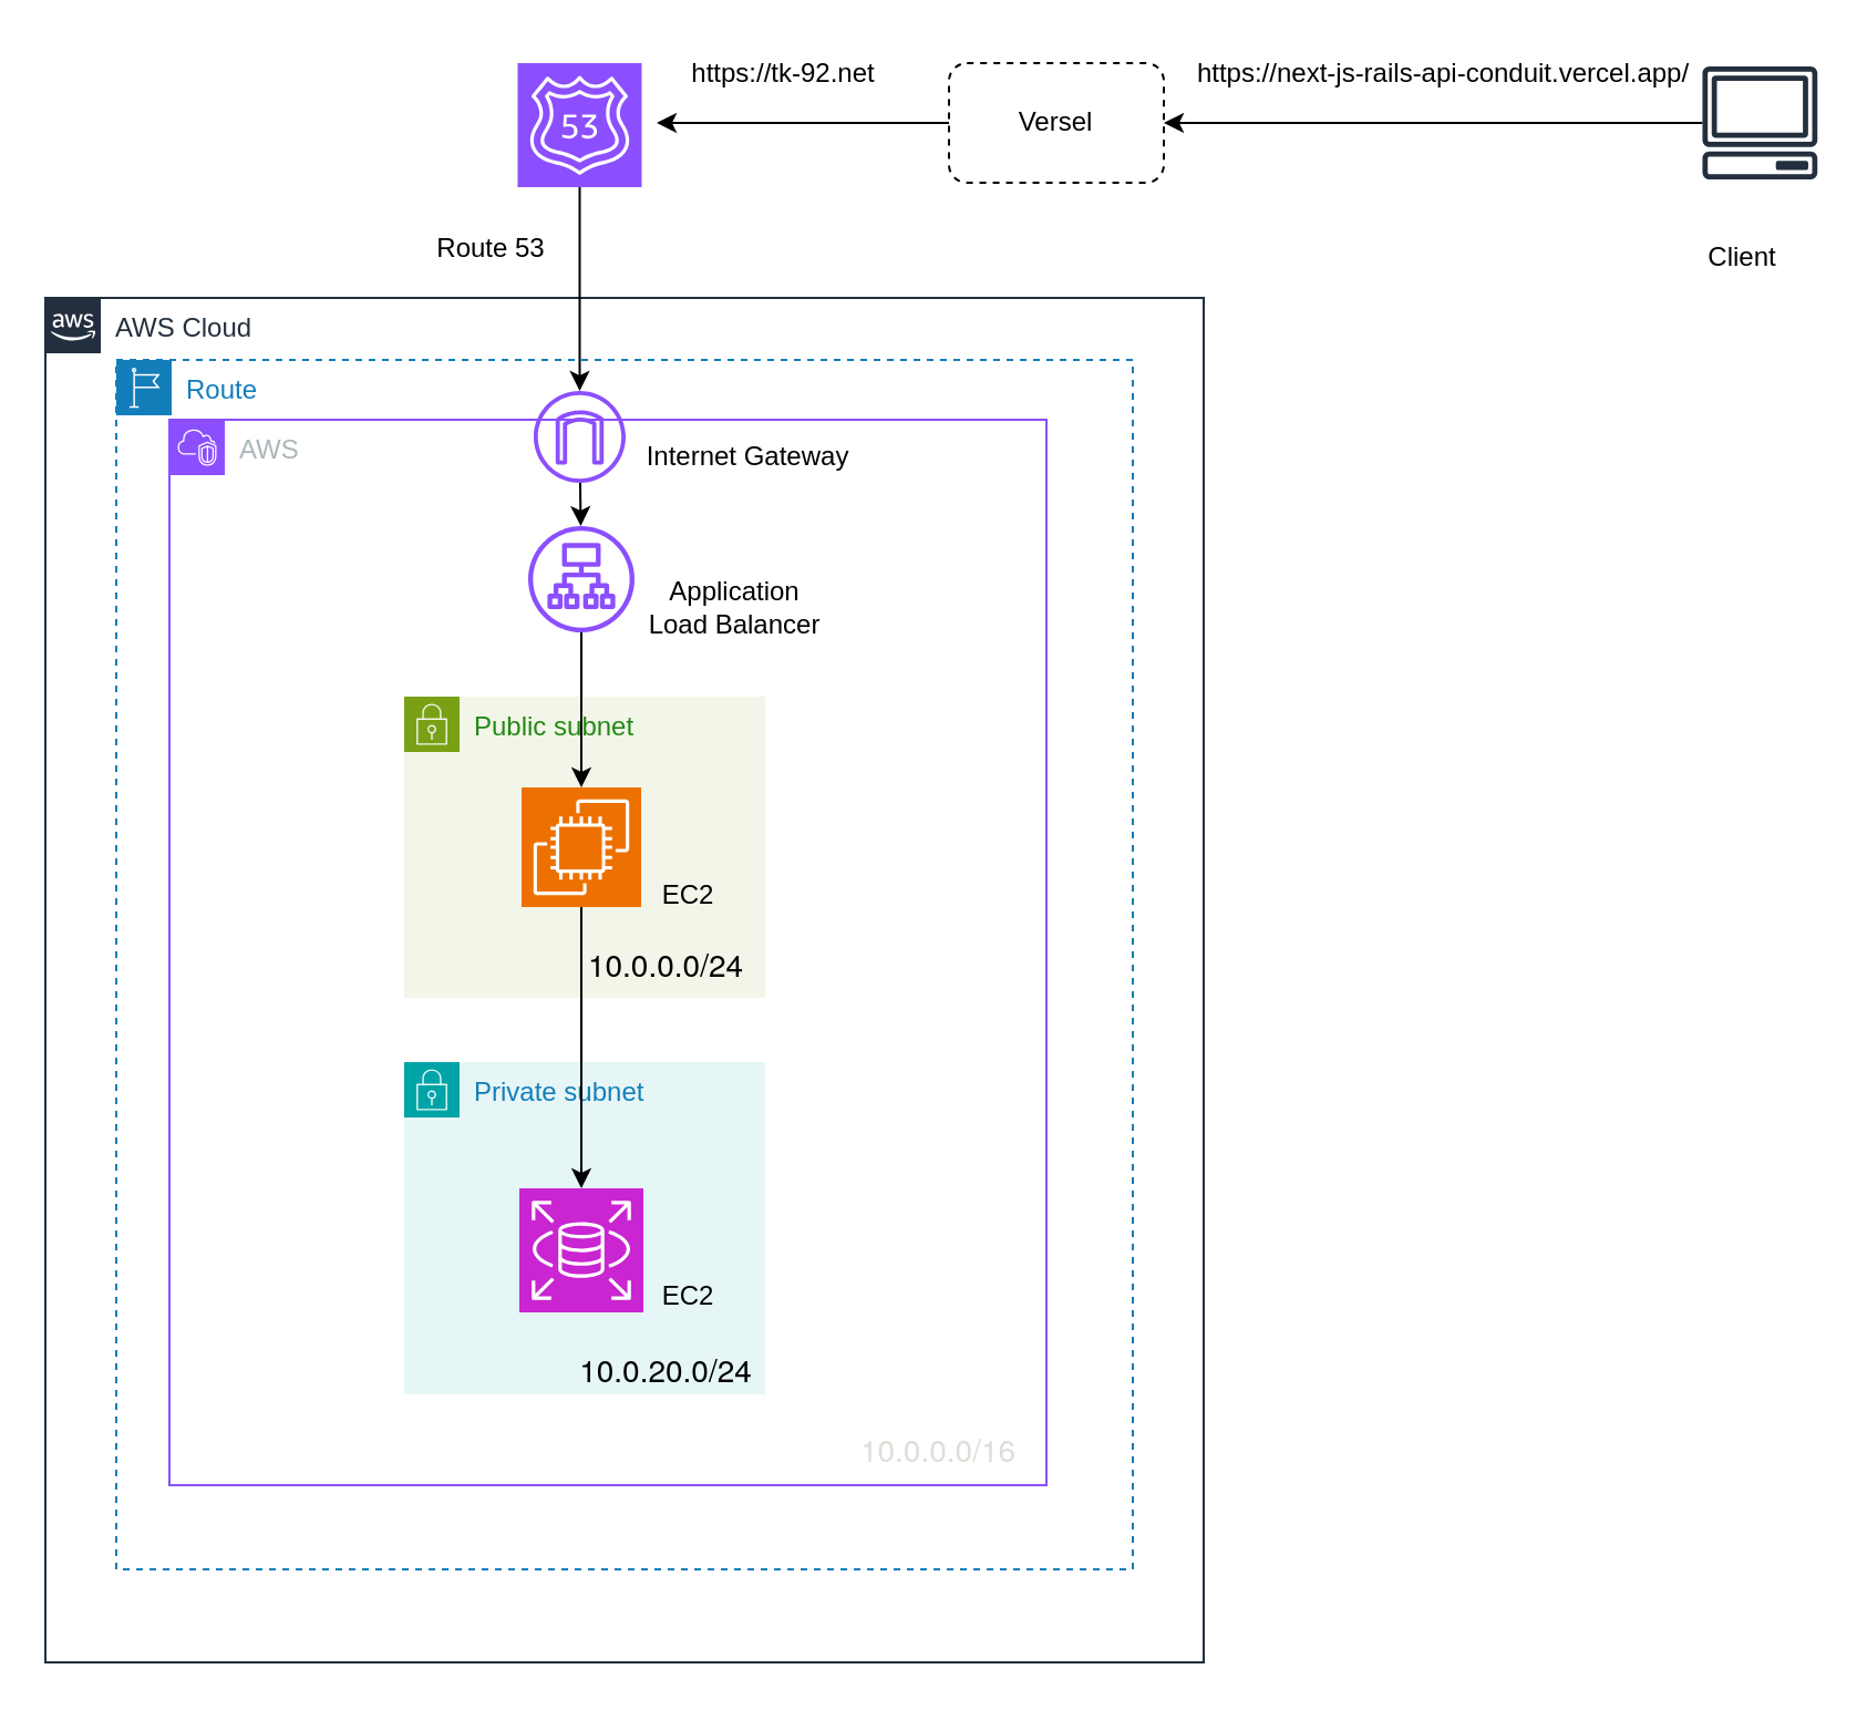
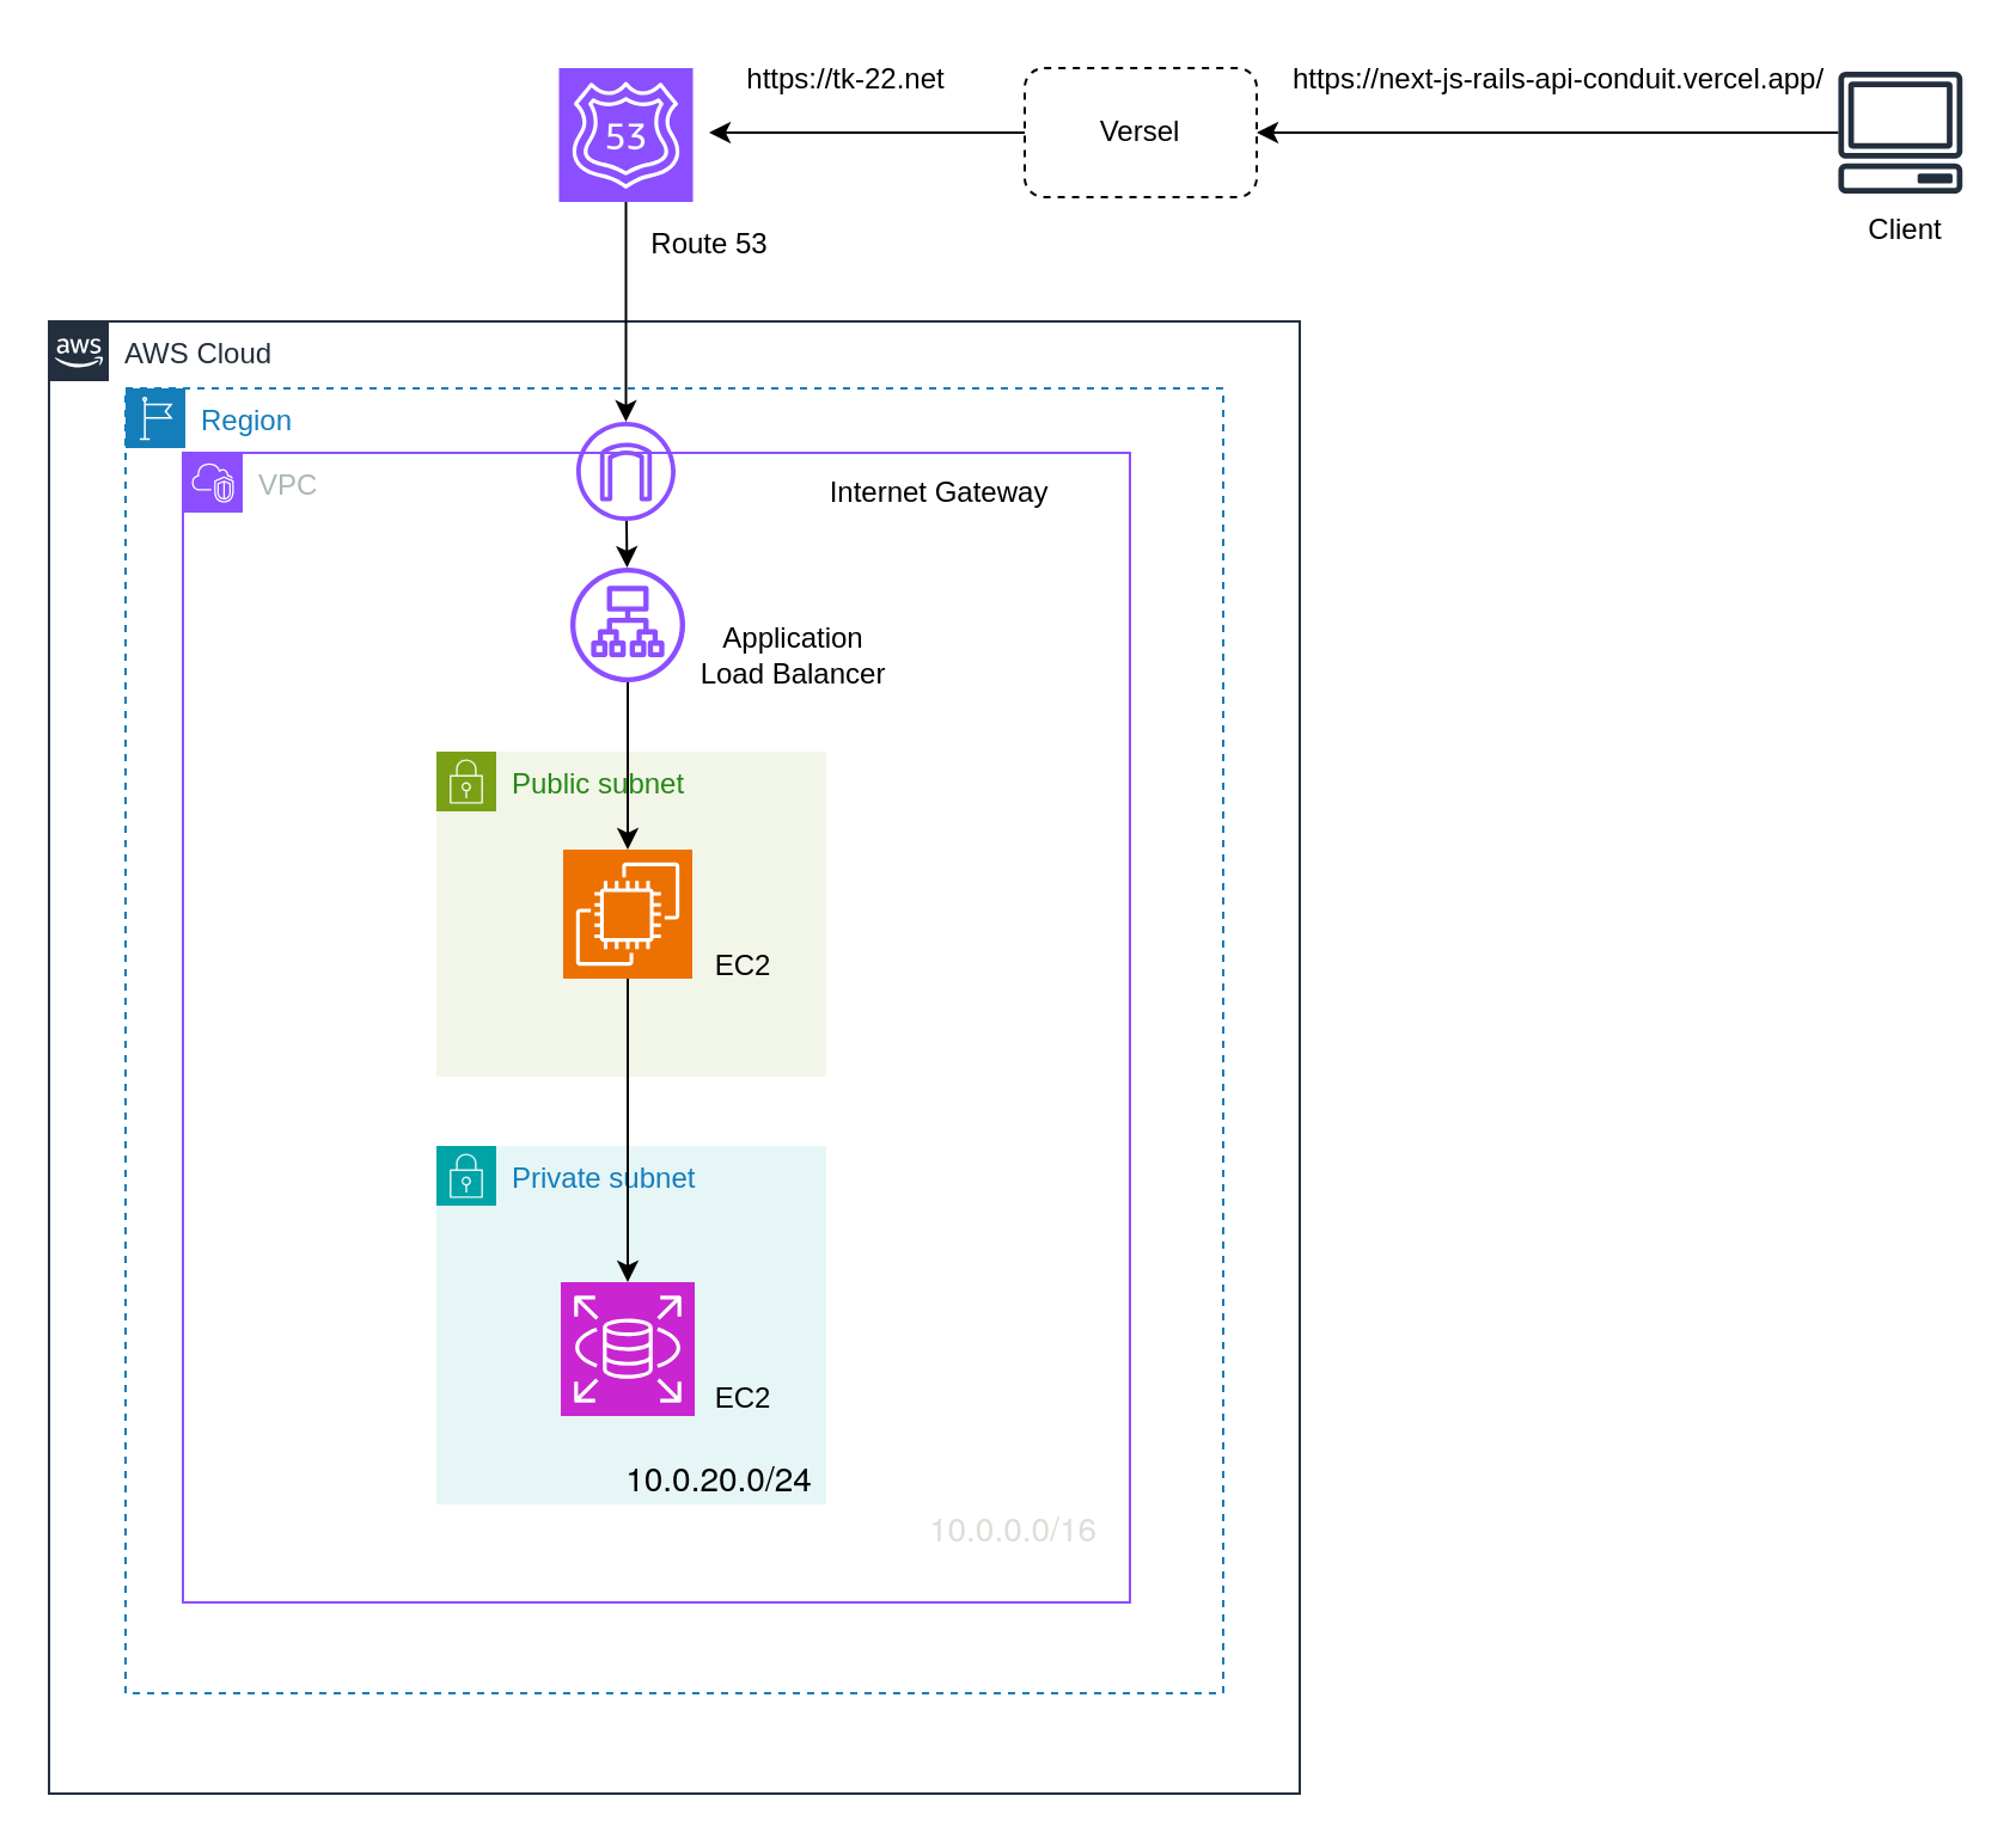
  <mxCell id="0" />
  <mxCell id="1" parent="0" />
  <mxCell id="2" value="AWS Cloud" style="points=[[0,0],[0.25,0],[0.5,0],[0.75,0],[1,0],[1,0.25],[1,0.5],[1,0.75],[1,1],[0.75,1],[0.5,1],[0.25,1],[0,1],[0,0.75],[0,0.5],[0,0.25]];outlineConnect=0;gradientColor=none;html=1;whiteSpace=wrap;fontSize=12;fontStyle=0;container=1;pointerEvents=0;collapsible=0;recursiveResize=0;shape=mxgraph.aws4.group;grIcon=mxgraph.aws4.group_aws_cloud_alt;strokeColor=#232F3E;fillColor=none;verticalAlign=top;align=left;spacingLeft=30;fontColor=#232F3E;dashed=0;" parent="1" vertex="1"><mxGeometry x="20" y="134" width="523" height="616" as="geometry" /></mxCell>
- <mxCell id="3" value="AWS" style="points=[[0,0],[0.25,0],[0.5,0],[0.75,0],[1,0],[1,0.25],[1,0.5],[1,0.75],[1,1],[0.75,1],[0.5,1],[0.25,1],[0,1],[0,0.75],[0,0.5],[0,0.25]];outlineConnect=0;gradientColor=none;html=1;whiteSpace=wrap;fontSize=12;fontStyle=0;container=1;pointerEvents=0;collapsible=0;recursiveResize=0;shape=mxgraph.aws4.group;grIcon=mxgraph.aws4.group_vpc2;strokeColor=#8C4FFF;fillColor=none;verticalAlign=top;align=left;spacingLeft=30;fontColor=#AAB7B8;dashed=0;" parent="2" vertex="1"><mxGeometry x="56" y="55" width="396" height="481" as="geometry" /></mxCell>
+ <mxCell id="3" value="VPC" style="points=[[0,0],[0.25,0],[0.5,0],[0.75,0],[1,0],[1,0.25],[1,0.5],[1,0.75],[1,1],[0.75,1],[0.5,1],[0.25,1],[0,1],[0,0.75],[0,0.5],[0,0.25]];outlineConnect=0;gradientColor=none;html=1;whiteSpace=wrap;fontSize=12;fontStyle=0;container=1;pointerEvents=0;collapsible=0;recursiveResize=0;shape=mxgraph.aws4.group;grIcon=mxgraph.aws4.group_vpc2;strokeColor=#8C4FFF;fillColor=none;verticalAlign=top;align=left;spacingLeft=30;fontColor=#AAB7B8;dashed=0;" parent="2" vertex="1"><mxGeometry x="56" y="55" width="396" height="481" as="geometry" /></mxCell>
  <mxCell id="4" value="Private subnet" style="points=[[0,0],[0.25,0],[0.5,0],[0.75,0],[1,0],[1,0.25],[1,0.5],[1,0.75],[1,1],[0.75,1],[0.5,1],[0.25,1],[0,1],[0,0.75],[0,0.5],[0,0.25]];outlineConnect=0;gradientColor=none;html=1;whiteSpace=wrap;fontSize=12;fontStyle=0;container=1;pointerEvents=0;collapsible=0;recursiveResize=0;shape=mxgraph.aws4.group;grIcon=mxgraph.aws4.group_security_group;grStroke=0;strokeColor=#00A4A6;fillColor=#E6F6F7;verticalAlign=top;align=left;spacingLeft=30;fontColor=#147EBA;dashed=0;" parent="3" vertex="1"><mxGeometry x="106" y="290" width="163" height="150" as="geometry" /></mxCell>
  <mxCell id="5" value="" style="sketch=0;points=[[0,0,0],[0.25,0,0],[0.5,0,0],[0.75,0,0],[1,0,0],[0,1,0],[0.25,1,0],[0.5,1,0],[0.75,1,0],[1,1,0],[0,0.25,0],[0,0.5,0],[0,0.75,0],[1,0.25,0],[1,0.5,0],[1,0.75,0]];outlineConnect=0;fontColor=#232F3E;fillColor=#C925D1;strokeColor=#ffffff;dashed=0;verticalLabelPosition=bottom;verticalAlign=top;align=center;html=1;fontSize=12;fontStyle=0;aspect=fixed;shape=mxgraph.aws4.resourceIcon;resIcon=mxgraph.aws4.rds;" parent="4" vertex="1"><mxGeometry x="52" y="57" width="56" height="56" as="geometry" /></mxCell>
  <mxCell id="6" value="Public subnet" style="points=[[0,0],[0.25,0],[0.5,0],[0.75,0],[1,0],[1,0.25],[1,0.5],[1,0.75],[1,1],[0.75,1],[0.5,1],[0.25,1],[0,1],[0,0.75],[0,0.5],[0,0.25]];outlineConnect=0;gradientColor=none;html=1;whiteSpace=wrap;fontSize=12;fontStyle=0;container=1;pointerEvents=0;collapsible=0;recursiveResize=0;shape=mxgraph.aws4.group;grIcon=mxgraph.aws4.group_security_group;grStroke=0;strokeColor=#7AA116;fillColor=#F2F6E8;verticalAlign=top;align=left;spacingLeft=30;fontColor=#248814;dashed=0;" parent="3" vertex="1"><mxGeometry x="106" y="125" width="163" height="136" as="geometry" /></mxCell>
- <mxCell id="7" value="Route" style="points=[[0,0],[0.25,0],[0.5,0],[0.75,0],[1,0],[1,0.25],[1,0.5],[1,0.75],[1,1],[0.75,1],[0.5,1],[0.25,1],[0,1],[0,0.75],[0,0.5],[0,0.25]];outlineConnect=0;gradientColor=none;html=1;whiteSpace=wrap;fontSize=12;fontStyle=0;container=1;pointerEvents=0;collapsible=0;recursiveResize=0;shape=mxgraph.aws4.group;grIcon=mxgraph.aws4.group_region;strokeColor=#147EBA;fillColor=none;verticalAlign=top;align=left;spacingLeft=30;fontColor=#147EBA;dashed=1;" parent="2" vertex="1"><mxGeometry x="32" y="28" width="459" height="546" as="geometry" /></mxCell>
+ <mxCell id="7" value="Region" style="points=[[0,0],[0.25,0],[0.5,0],[0.75,0],[1,0],[1,0.25],[1,0.5],[1,0.75],[1,1],[0.75,1],[0.5,1],[0.25,1],[0,1],[0,0.75],[0,0.5],[0,0.25]];outlineConnect=0;gradientColor=none;html=1;whiteSpace=wrap;fontSize=12;fontStyle=0;container=1;pointerEvents=0;collapsible=0;recursiveResize=0;shape=mxgraph.aws4.group;grIcon=mxgraph.aws4.group_region;strokeColor=#147EBA;fillColor=none;verticalAlign=top;align=left;spacingLeft=30;fontColor=#147EBA;dashed=1;" parent="2" vertex="1"><mxGeometry x="32" y="28" width="459" height="546" as="geometry" /></mxCell>
  <mxCell id="8" value="" style="sketch=0;outlineConnect=0;fontColor=#232F3E;gradientColor=none;fillColor=#8C4FFF;strokeColor=none;dashed=0;verticalLabelPosition=bottom;verticalAlign=top;align=center;html=1;fontSize=12;fontStyle=0;aspect=fixed;pointerEvents=1;shape=mxgraph.aws4.application_load_balancer;" parent="7" vertex="1"><mxGeometry x="186" y="75" width="48" height="48" as="geometry" /></mxCell>
  <mxCell id="9" value="Application&lt;br&gt;Load Balancer" style="text;html=1;align=center;verticalAlign=middle;resizable=0;points=[];autosize=1;strokeColor=none;fillColor=none;" parent="7" vertex="1"><mxGeometry x="231.25" y="91" width="95" height="41" as="geometry" /></mxCell>
  <mxCell id="10" value="" style="sketch=0;points=[[0,0,0],[0.25,0,0],[0.5,0,0],[0.75,0,0],[1,0,0],[0,1,0],[0.25,1,0],[0.5,1,0],[0.75,1,0],[1,1,0],[0,0.25,0],[0,0.5,0],[0,0.75,0],[1,0.25,0],[1,0.5,0],[1,0.75,0]];outlineConnect=0;fontColor=#232F3E;fillColor=#ED7100;strokeColor=#ffffff;dashed=0;verticalLabelPosition=bottom;verticalAlign=top;align=center;html=1;fontSize=12;fontStyle=0;aspect=fixed;shape=mxgraph.aws4.resourceIcon;resIcon=mxgraph.aws4.ec2;" parent="7" vertex="1"><mxGeometry x="183" y="193" width="54" height="54" as="geometry" /></mxCell>
  <mxCell id="11" style="edgeStyle=none;html=1;entryX=0.5;entryY=0;entryDx=0;entryDy=0;entryPerimeter=0;" parent="7" source="8" target="10" edge="1"><mxGeometry relative="1" as="geometry" /></mxCell>
  <mxCell id="12" value="&lt;font style=&quot;&quot; color=&quot;#000000&quot;&gt;EC2&lt;/font&gt;" style="text;html=1;align=center;verticalAlign=middle;resizable=0;points=[];autosize=1;strokeColor=none;fillColor=none;" parent="7" vertex="1"><mxGeometry x="237" y="229" width="41" height="26" as="geometry" /></mxCell>
  <mxCell id="13" value="&lt;font style=&quot;&quot; color=&quot;#000000&quot;&gt;EC2&lt;/font&gt;" style="text;html=1;align=center;verticalAlign=middle;resizable=0;points=[];autosize=1;strokeColor=none;fillColor=none;" parent="7" vertex="1"><mxGeometry x="237" y="410" width="41" height="26" as="geometry" /></mxCell>
- <mxCell id="14" value="Internet Gateway" style="text;html=1;align=center;verticalAlign=middle;resizable=0;points=[];autosize=1;strokeColor=none;fillColor=none;" parent="7" vertex="1"><mxGeometry x="230" y="31" width="109" height="26" as="geometry" /></mxCell>
- <mxCell id="15" value="&lt;span style=&quot;color: rgb(224, 220, 215); font-family: &amp;quot;Amazon Ember&amp;quot;, &amp;quot;Helvetica Neue&amp;quot;, Roboto, Arial, sans-serif; font-size: 14px; text-align: start;&quot;&gt;10.0.0.0/16&lt;/span&gt;" style="text;html=1;align=center;verticalAlign=middle;resizable=0;points=[];autosize=1;strokeColor=none;fillColor=none;" vertex="1" parent="7"><mxGeometry x="326.25" y="477" width="90" height="29" as="geometry" /></mxCell>
+ <mxCell id="14" value="Internet Gateway" style="text;html=1;align=center;verticalAlign=middle;resizable=0;points=[];autosize=1;strokeColor=none;fillColor=none;" parent="7" vertex="1"><mxGeometry x="285" y="31" width="109" height="26" as="geometry" /></mxCell>
+ <mxCell id="15" value="&lt;span style=&quot;color: rgb(224, 220, 215); font-family: &amp;quot;Amazon Ember&amp;quot;, &amp;quot;Helvetica Neue&amp;quot;, Roboto, Arial, sans-serif; font-size: 14px; text-align: start;&quot;&gt;10.0.0.0/16&lt;/span&gt;" style="text;html=1;align=center;verticalAlign=middle;resizable=0;points=[];autosize=1;strokeColor=none;fillColor=none;" vertex="1" parent="7"><mxGeometry x="326.25" y="462" width="90" height="29" as="geometry" /></mxCell>
  <mxCell id="16" value="&lt;span style=&quot;font-family: &amp;quot;Amazon Ember&amp;quot;, &amp;quot;Helvetica Neue&amp;quot;, Roboto, Arial, sans-serif; font-size: 14px; text-align: start;&quot;&gt;&lt;font color=&quot;#000000&quot;&gt;10.0.20.0/24&lt;/font&gt;&lt;/span&gt;" style="text;html=1;align=center;verticalAlign=middle;resizable=0;points=[];autosize=1;strokeColor=none;fillColor=none;" vertex="1" parent="7"><mxGeometry x="199" y="441" width="98" height="29" as="geometry" /></mxCell>
- <mxCell id="17" value="&lt;font color=&quot;#000000&quot;&gt;&lt;span style=&quot;font-family: &amp;quot;Amazon Ember&amp;quot;, &amp;quot;Helvetica Neue&amp;quot;, Roboto, Arial, sans-serif; font-size: 14px; text-align: start;&quot;&gt;10.0.0.0&lt;/span&gt;&lt;span style=&quot;font-family: &amp;quot;Amazon Ember&amp;quot;, &amp;quot;Helvetica Neue&amp;quot;, Roboto, Arial, sans-serif; font-size: 14px; text-align: start;&quot;&gt;/24&lt;/span&gt;&lt;/font&gt;" style="text;html=1;align=center;verticalAlign=middle;resizable=0;points=[];autosize=1;strokeColor=none;fillColor=none;" vertex="1" parent="7"><mxGeometry x="203" y="258.5" width="90" height="29" as="geometry" /></mxCell>
  <mxCell id="18" value="" style="sketch=0;outlineConnect=0;fontColor=#232F3E;gradientColor=none;fillColor=#8C4FFF;strokeColor=none;dashed=0;verticalLabelPosition=bottom;verticalAlign=top;align=center;html=1;fontSize=12;fontStyle=0;aspect=fixed;pointerEvents=1;shape=mxgraph.aws4.internet_gateway;" parent="7" vertex="1"><mxGeometry x="188.5" y="14" width="41.5" height="41.5" as="geometry" /></mxCell>
  <mxCell id="19" style="edgeStyle=none;html=1;" parent="7" source="18" target="8" edge="1"><mxGeometry relative="1" as="geometry" /></mxCell>
  <mxCell id="20" style="edgeStyle=none;html=1;entryX=0.5;entryY=0;entryDx=0;entryDy=0;entryPerimeter=0;" parent="2" source="10" target="5" edge="1"><mxGeometry relative="1" as="geometry" /></mxCell>
  <mxCell id="21" style="edgeStyle=none;html=1;" parent="1" source="22" target="18" edge="1"><mxGeometry relative="1" as="geometry" /></mxCell>
  <mxCell id="22" value="" style="sketch=0;points=[[0,0,0],[0.25,0,0],[0.5,0,0],[0.75,0,0],[1,0,0],[0,1,0],[0.25,1,0],[0.5,1,0],[0.75,1,0],[1,1,0],[0,0.25,0],[0,0.5,0],[0,0.75,0],[1,0.25,0],[1,0.5,0],[1,0.75,0]];outlineConnect=0;fontColor=#232F3E;fillColor=#8C4FFF;strokeColor=#ffffff;dashed=0;verticalLabelPosition=bottom;verticalAlign=top;align=center;html=1;fontSize=12;fontStyle=0;aspect=fixed;shape=mxgraph.aws4.resourceIcon;resIcon=mxgraph.aws4.route_53;" parent="1" vertex="1"><mxGeometry x="233.25" y="28" width="56" height="56" as="geometry" /></mxCell>
- <mxCell id="23" value="Route 53" style="text;html=1;align=center;verticalAlign=middle;resizable=0;points=[];autosize=1;strokeColor=none;fillColor=none;" parent="1" vertex="1"><mxGeometry x="187" y="99" width="67" height="26" as="geometry" /></mxCell>
+ <mxCell id="23" value="Route 53" style="text;html=1;align=center;verticalAlign=middle;resizable=0;points=[];autosize=1;strokeColor=none;fillColor=none;" parent="1" vertex="1"><mxGeometry x="262" y="89" width="67" height="26" as="geometry" /></mxCell>
  <mxCell id="24" style="edgeStyle=none;html=1;entryX=1;entryY=0.5;entryDx=0;entryDy=0;fontColor=#000000;" edge="1" parent="1" source="25" target="28"><mxGeometry relative="1" as="geometry" /></mxCell>
  <mxCell id="25" value="" style="sketch=0;outlineConnect=0;fontColor=#232F3E;gradientColor=none;fillColor=#232F3D;strokeColor=none;dashed=0;verticalLabelPosition=bottom;verticalAlign=top;align=center;html=1;fontSize=12;fontStyle=0;aspect=fixed;pointerEvents=1;shape=mxgraph.aws4.client;labelBackgroundColor=none;" parent="1" vertex="1"><mxGeometry x="768" y="29.5" width="52.34" height="51" as="geometry" /></mxCell>
- <mxCell id="26" value="Client" style="text;html=1;align=center;verticalAlign=middle;resizable=0;points=[];autosize=1;fillColor=none;" parent="1" vertex="1"><mxGeometry x="761.34" y="103" width="49" height="26" as="geometry" /></mxCell>
+ <mxCell id="26" value="Client" style="text;html=1;align=center;verticalAlign=middle;resizable=0;points=[];autosize=1;fillColor=none;" parent="1" vertex="1"><mxGeometry x="771.34" y="83" width="49" height="26" as="geometry" /></mxCell>
  <mxCell id="27" style="edgeStyle=none;html=1;fontColor=#000000;" edge="1" parent="1" source="28"><mxGeometry relative="1" as="geometry"><mxPoint x="296" y="55" as="targetPoint" /></mxGeometry></mxCell>
  <mxCell id="28" value="Versel" style="rounded=1;whiteSpace=wrap;html=1;dashed=1;" vertex="1" parent="1"><mxGeometry x="428" y="28" width="97" height="54" as="geometry" /></mxCell>
- <mxCell id="29" value="https://tk-92.net" style="text;html=1;align=center;verticalAlign=middle;resizable=0;points=[];autosize=1;strokeColor=none;fillColor=none;" vertex="1" parent="1"><mxGeometry x="302" y="20" width="101" height="26" as="geometry" /></mxCell>
+ <mxCell id="29" value="https://tk-22.net" style="text;html=1;align=center;verticalAlign=middle;resizable=0;points=[];autosize=1;strokeColor=none;fillColor=none;" vertex="1" parent="1"><mxGeometry x="302" y="20" width="101" height="26" as="geometry" /></mxCell>
  <mxCell id="30" value="https://next-js-rails-api-conduit.vercel.app/" style="text;html=1;align=center;verticalAlign=middle;resizable=0;points=[];autosize=1;strokeColor=none;fillColor=none;" vertex="1" parent="1"><mxGeometry x="531.34" y="20" width="240" height="26" as="geometry" /></mxCell>
